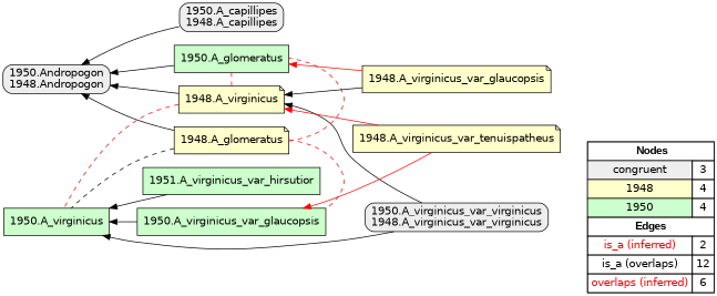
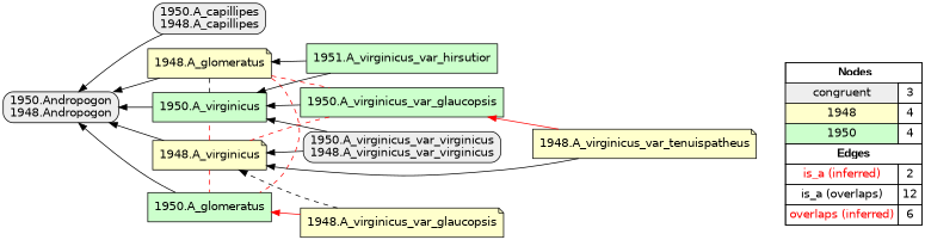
  digraph {
    rankdir=RL
    node [fillcolor="#FFFFCC" fontname=helvetica shape=box style=filled]
    edge [arrowhead=normal color="#000000" constraint=true penwidth=1 style=solid]
    n1 [fillcolor=white label=<   <TABLE BORDER="0" CELLBORDER="1" CELLSPACING="0" CELLPADDING="4">  <TR> <TD COLSPAN="2"><font face="Arial Black"> Nodes</font></TD> </TR>  <TR>   <TD bgcolor="#EEEEEE" fontname="helvetica">congruent</TD>   <TD>3</TD>   </TR>  <TR>   <TD bgcolor="#FFFFCC" fontname="helvetica">1948</TD>   <TD>4</TD>   </TR>  <TR>   <TD bgcolor="#CCFFCC" fontname="helvetica">1950</TD>   <TD>4</TD>   </TR>  <TR> <TD COLSPAN="2"><font face = "Arial Black"> Edges </font></TD> </TR>  <TR>   <TD><font color ="#FF0000">is_a (inferred)</font></TD><TD>2</TD> </TR> <TR>   <TD><font color ="#000000">is_a (overlaps)</font></TD><TD>12</TD> </TR> <TR>   <TD><font color ="#FF0000">overlaps (inferred)</font></TD><TD>6</TD> </TR> </TABLE>   > margin=0]
    "1950.A_capillipes\n1948.A_capillipes" [fillcolor="#EEEEEE" style="filled,rounded"]
    "1950.Andropogon\n1948.Andropogon" [fillcolor="#EEEEEE" style="filled,rounded"]
    "1950.A_virginicus_var_virginicus\n1948.A_virginicus_var_virginicus" [fillcolor="#EEEEEE" style="filled,rounded"]
    "1948.A_virginicus" [shape=note]
    "1950.A_virginicus" [fillcolor="#CCFFCC"]
    "1950.A_virginicus_var_glaucopsis" [fillcolor="#CCFFCC"]
    "1950.A_glomeratus" [fillcolor="#CCFFCC"]
    "1948.A_glomeratus" [shape=note]
    "1948.A_virginicus_var_glaucopsis" [shape=note]
    "1948.A_virginicus_var_tenuispatheus" [shape=note]
    n12 [fillcolor="#CCFFCC" label="1951.A_virginicus_var_hirsutior"]
    subgraph sub_1 {
      rank=source
      n1
    }
    "1950.A_capillipes\n1948.A_capillipes" -> "1950.Andropogon\n1948.Andropogon"
    "1950.A_virginicus_var_virginicus\n1948.A_virginicus_var_virginicus" -> "1948.A_virginicus"
    "1950.A_virginicus_var_virginicus\n1948.A_virginicus_var_virginicus" -> "1950.A_virginicus"
    "1948.A_virginicus" -> "1950.Andropogon\n1948.Andropogon"
    "1948.A_virginicus" -> "1950.A_virginicus" [arrowhead=none color="#FF0000" constraint=false style=dashed]
+   "1948.A_virginicus" -> "1950.A_virginicus_var_glaucopsis" [arrowhead=none color="#FF0000" constraint=false style=dashed]
    "1948.A_virginicus" -> "1950.A_glomeratus" [arrowhead=none color="#FF0000" constraint=false style=dashed]
+   "1950.A_virginicus" -> "1950.Andropogon\n1948.Andropogon"
    "1950.A_virginicus_var_glaucopsis" -> "1950.A_virginicus"
    "1950.A_glomeratus" -> "1950.Andropogon\n1948.Andropogon"
    "1948.A_glomeratus" -> "1950.Andropogon\n1948.Andropogon"
    "1948.A_glomeratus" -> "1950.A_virginicus" [arrowhead=none constraint=false style=dashed]
    "1948.A_glomeratus" -> "1950.A_virginicus_var_glaucopsis" [arrowhead=none color="#FF0000" constraint=false style=dashed]
    "1948.A_glomeratus" -> "1950.A_glomeratus" [arrowhead=none color="#FF0000" constraint=false style=dashed]
-   "1948.A_virginicus_var_glaucopsis" -> "1948.A_virginicus"
+   "1948.A_virginicus_var_glaucopsis" -> "1948.A_virginicus" [style=dashed]
    "1948.A_virginicus_var_glaucopsis" -> "1950.A_glomeratus" [color="#FF0000"]
-   "1948.A_virginicus_var_tenuispatheus" -> "1948.A_virginicus" [color="#FF0000"]
+   "1948.A_virginicus_var_tenuispatheus" -> "1948.A_virginicus"
    "1948.A_virginicus_var_tenuispatheus" -> "1950.A_virginicus_var_glaucopsis" [color="#FF0000"]
    n12 -> "1950.A_virginicus"
+   n12 -> "1948.A_glomeratus"
  }
